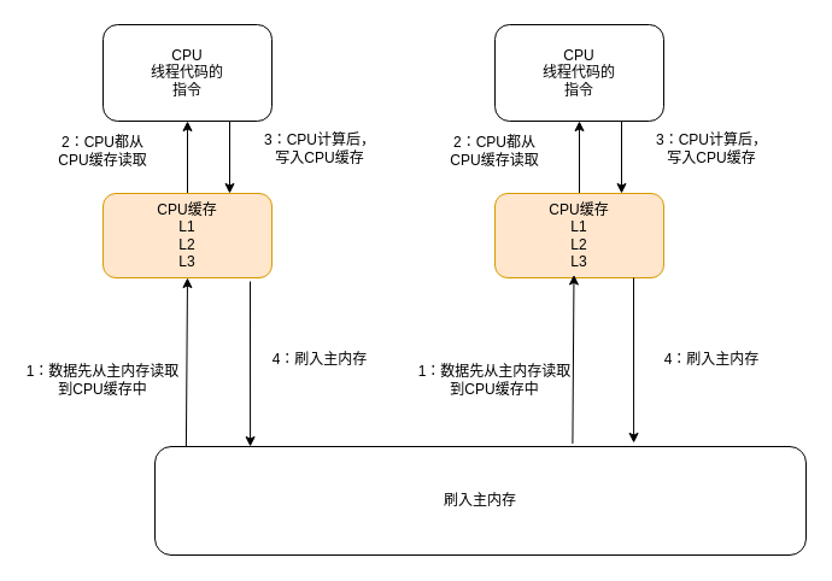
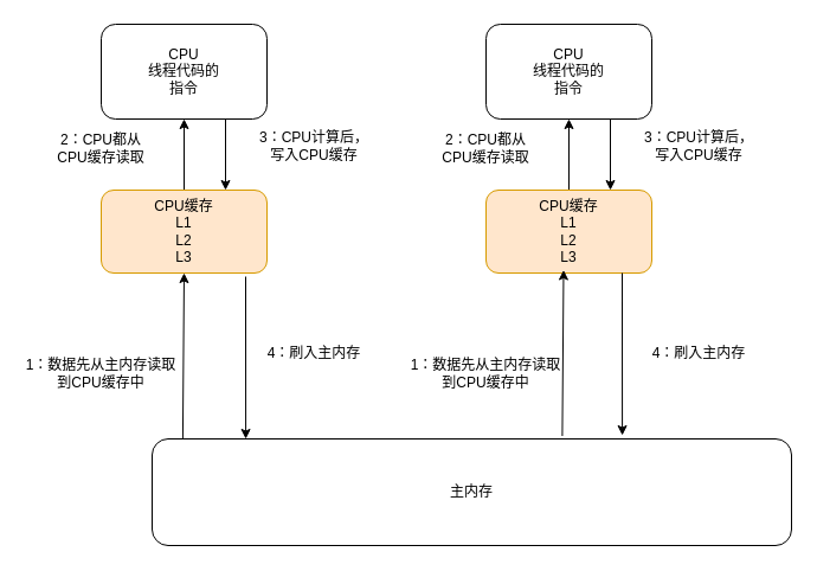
  <mxCell id="0" />
  <mxCell id="1" parent="0" />
  <mxCell id="2" style="edgeStyle=orthogonalEdgeStyle;rounded=0;orthogonalLoop=1;jettySize=auto;html=1;exitX=0.75;exitY=1;exitDx=0;exitDy=0;entryX=0.75;entryY=0;entryDx=0;entryDy=0;" edge="1" parent="1" source="3" target="6"><mxGeometry relative="1" as="geometry" /></mxCell>
  <mxCell id="3" value="" style="rounded=1;whiteSpace=wrap;html=1;" vertex="1" parent="1"><mxGeometry x="85" y="20" width="140" height="80" as="geometry" /></mxCell>
  <mxCell id="4" value="CPU&lt;br&gt;线程代码的指令" style="text;html=1;strokeColor=none;fillColor=none;align=center;verticalAlign=middle;whiteSpace=wrap;rounded=0;" vertex="1" parent="1"><mxGeometry x="120" y="40" width="70" height="40" as="geometry" /></mxCell>
  <mxCell id="5" style="edgeStyle=orthogonalEdgeStyle;rounded=0;orthogonalLoop=1;jettySize=auto;html=1;entryX=0.5;entryY=1;entryDx=0;entryDy=0;" edge="1" parent="1" source="6" target="3"><mxGeometry relative="1" as="geometry" /></mxCell>
  <mxCell id="6" value="" style="rounded=1;whiteSpace=wrap;html=1;fillColor=#ffe6cc;strokeColor=#d79b00;" vertex="1" parent="1"><mxGeometry x="85" y="160" width="140" height="70" as="geometry" /></mxCell>
  <mxCell id="7" value="CPU缓存&lt;br&gt;L1&lt;br&gt;L2&lt;br&gt;L3" style="text;html=1;strokeColor=none;fillColor=none;align=center;verticalAlign=middle;whiteSpace=wrap;rounded=0;" vertex="1" parent="1"><mxGeometry x="80" y="165" width="150" height="60" as="geometry" /></mxCell>
- <mxCell id="8" value="刷入主内存" style="rounded=1;whiteSpace=wrap;html=1;" vertex="1" parent="1"><mxGeometry x="128" y="370" width="540" height="90" as="geometry" /></mxCell>
+ <mxCell id="8" value="主内存" style="rounded=1;whiteSpace=wrap;html=1;" vertex="1" parent="1"><mxGeometry x="128" y="370" width="540" height="90" as="geometry" /></mxCell>
  <mxCell id="9" value="2：CPU都从CPU缓存读取" style="text;html=1;strokeColor=none;fillColor=none;align=center;verticalAlign=middle;whiteSpace=wrap;rounded=0;" vertex="1" parent="1"><mxGeometry x="45" y="110" width="80" height="30" as="geometry" /></mxCell>
  <mxCell id="10" value="" style="endArrow=classic;html=1;entryX=0.5;entryY=1;entryDx=0;entryDy=0;exitX=0.048;exitY=0;exitDx=0;exitDy=0;exitPerimeter=0;" edge="1" parent="1" source="8" target="6"><mxGeometry width="50" height="50" relative="1" as="geometry"><mxPoint x="15" y="530" as="sourcePoint" /><mxPoint x="65" y="480" as="targetPoint" /></mxGeometry></mxCell>
  <mxCell id="11" value="" style="endArrow=classic;html=1;entryX=0.152;entryY=0;entryDx=0;entryDy=0;entryPerimeter=0;" edge="1" parent="1"><mxGeometry width="50" height="50" relative="1" as="geometry"><mxPoint x="207" y="233" as="sourcePoint" /><mxPoint x="207.08" y="370" as="targetPoint" /></mxGeometry></mxCell>
  <mxCell id="12" value="1：数据先从主内存读取到CPU缓存中" style="text;html=1;strokeColor=none;fillColor=none;align=center;verticalAlign=middle;whiteSpace=wrap;rounded=0;" vertex="1" parent="1"><mxGeometry x="20" y="300" width="130" height="30" as="geometry" /></mxCell>
  <mxCell id="13" value="3：CPU计算后，写入CPU缓存" style="text;html=1;strokeColor=none;fillColor=none;align=center;verticalAlign=middle;whiteSpace=wrap;rounded=0;" vertex="1" parent="1"><mxGeometry x="215" y="105" width="100" height="35" as="geometry" /></mxCell>
  <mxCell id="14" value="4：刷入主内存" style="text;html=1;strokeColor=none;fillColor=none;align=center;verticalAlign=middle;whiteSpace=wrap;rounded=0;" vertex="1" parent="1"><mxGeometry x="220" y="287.5" width="90" height="20" as="geometry" /></mxCell>
  <mxCell id="15" style="edgeStyle=orthogonalEdgeStyle;rounded=0;orthogonalLoop=1;jettySize=auto;html=1;exitX=0.75;exitY=1;exitDx=0;exitDy=0;entryX=0.75;entryY=0;entryDx=0;entryDy=0;" edge="1" parent="1" source="16" target="19"><mxGeometry relative="1" as="geometry" /></mxCell>
  <mxCell id="16" value="" style="rounded=1;whiteSpace=wrap;html=1;" vertex="1" parent="1"><mxGeometry x="410" y="20" width="140" height="80" as="geometry" /></mxCell>
  <mxCell id="17" value="CPU&lt;br&gt;线程代码的指令" style="text;html=1;strokeColor=none;fillColor=none;align=center;verticalAlign=middle;whiteSpace=wrap;rounded=0;" vertex="1" parent="1"><mxGeometry x="445" y="40" width="70" height="40" as="geometry" /></mxCell>
  <mxCell id="18" style="edgeStyle=orthogonalEdgeStyle;rounded=0;orthogonalLoop=1;jettySize=auto;html=1;entryX=0.5;entryY=1;entryDx=0;entryDy=0;" edge="1" parent="1" source="19" target="16"><mxGeometry relative="1" as="geometry" /></mxCell>
  <mxCell id="19" value="" style="rounded=1;whiteSpace=wrap;html=1;fillColor=#ffe6cc;strokeColor=#d79b00;" vertex="1" parent="1"><mxGeometry x="410" y="160" width="140" height="70" as="geometry" /></mxCell>
  <mxCell id="20" value="2：CPU都从CPU缓存读取" style="text;html=1;strokeColor=none;fillColor=none;align=center;verticalAlign=middle;whiteSpace=wrap;rounded=0;" vertex="1" parent="1"><mxGeometry x="370" y="110" width="80" height="30" as="geometry" /></mxCell>
  <mxCell id="21" value="1：数据先从主内存读取到CPU缓存中" style="text;html=1;strokeColor=none;fillColor=none;align=center;verticalAlign=middle;whiteSpace=wrap;rounded=0;" vertex="1" parent="1"><mxGeometry x="345" y="300" width="130" height="30" as="geometry" /></mxCell>
  <mxCell id="22" value="3：CPU计算后，写入CPU缓存" style="text;html=1;strokeColor=none;fillColor=none;align=center;verticalAlign=middle;whiteSpace=wrap;rounded=0;" vertex="1" parent="1"><mxGeometry x="540" y="105" width="100" height="35" as="geometry" /></mxCell>
  <mxCell id="23" value="4：刷入主内存" style="text;html=1;strokeColor=none;fillColor=none;align=center;verticalAlign=middle;whiteSpace=wrap;rounded=0;" vertex="1" parent="1"><mxGeometry x="545" y="287.5" width="90" height="20" as="geometry" /></mxCell>
  <mxCell id="24" value="" style="endArrow=classic;html=1;entryX=0.5;entryY=1;entryDx=0;entryDy=0;exitX=0.048;exitY=0;exitDx=0;exitDy=0;exitPerimeter=0;" edge="1" parent="1"><mxGeometry width="50" height="50" relative="1" as="geometry"><mxPoint x="474.42" y="367.5" as="sourcePoint" /><mxPoint x="475.5" y="227.5" as="targetPoint" /></mxGeometry></mxCell>
  <mxCell id="25" value="" style="endArrow=classic;html=1;entryX=0.152;entryY=0;entryDx=0;entryDy=0;entryPerimeter=0;" edge="1" parent="1"><mxGeometry width="50" height="50" relative="1" as="geometry"><mxPoint x="525" y="230" as="sourcePoint" /><mxPoint x="525.08" y="367" as="targetPoint" /></mxGeometry></mxCell>
  <mxCell id="26" value="CPU缓存&lt;br&gt;L1&lt;br&gt;L2&lt;br&gt;L3" style="text;html=1;strokeColor=none;fillColor=none;align=center;verticalAlign=middle;whiteSpace=wrap;rounded=0;" vertex="1" parent="1"><mxGeometry x="405" y="165" width="150" height="60" as="geometry" /></mxCell>
